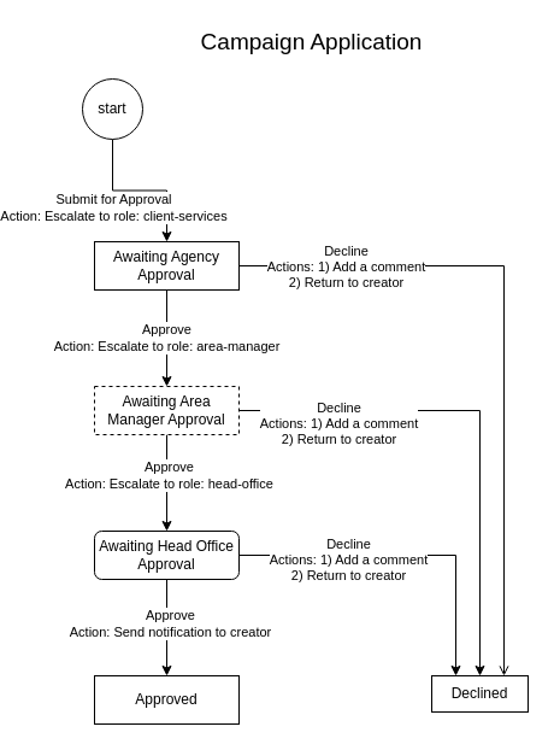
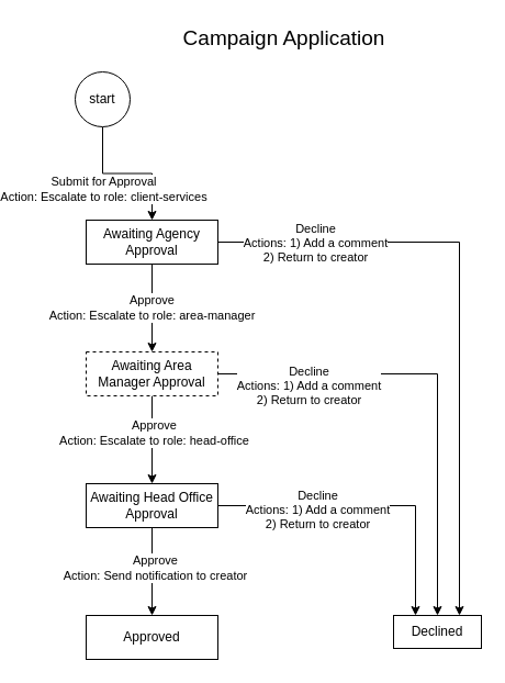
  <mxCell id="0" />
  <mxCell id="1" parent="0" />
  <mxCell id="2" value="Campaign Application" style="text;html=1;strokeColor=none;fillColor=none;align=center;verticalAlign=middle;rounded=0;fontSize=19;" vertex="1" parent="1"><mxGeometry x="180" y="20" width="60" height="30" as="geometry" /></mxCell>
  <mxCell id="3" style="edgeStyle=orthogonalEdgeStyle;rounded=0;orthogonalLoop=1;jettySize=auto;html=1;exitX=0.5;exitY=1;exitDx=0;exitDy=0;entryX=0.5;entryY=0;entryDx=0;entryDy=0;" edge="1" parent="1" source="5" target="9"><mxGeometry relative="1" as="geometry" /></mxCell>
  <mxCell id="4" value="Submit for Approval&lt;br&gt;Action: Escalate to role: client-services" style="edgeLabel;html=1;align=center;verticalAlign=middle;resizable=0;points=[];" vertex="1" connectable="0" parent="3"><mxGeometry x="-0.36" y="-1" relative="1" as="geometry"><mxPoint x="1" y="14" as="offset" /></mxGeometry></mxCell>
  <mxCell id="5" value="start" style="ellipse;whiteSpace=wrap;html=1;" vertex="1" parent="1"><mxGeometry x="20" y="65" width="50" height="50" as="geometry" /></mxCell>
  <mxCell id="6" value="Approve&lt;br&gt;Action: Escalate to role: area-manager" style="edgeStyle=orthogonalEdgeStyle;rounded=0;orthogonalLoop=1;jettySize=auto;html=1;exitX=0.5;exitY=1;exitDx=0;exitDy=0;" edge="1" parent="1" source="9" target="14"><mxGeometry relative="1" as="geometry" /></mxCell>
- <mxCell id="7" style="edgeStyle=orthogonalEdgeStyle;rounded=0;orthogonalLoop=1;jettySize=auto;html=1;exitX=1;exitY=0.5;exitDx=0;exitDy=0;entryX=0.75;entryY=0;entryDx=0;entryDy=0;endArrow=open;" edge="1" parent="1" source="9" target="21"><mxGeometry relative="1" as="geometry" /></mxCell>
+ <mxCell id="7" style="edgeStyle=orthogonalEdgeStyle;rounded=0;orthogonalLoop=1;jettySize=auto;html=1;exitX=1;exitY=0.5;exitDx=0;exitDy=0;entryX=0.75;entryY=0;entryDx=0;entryDy=0;" edge="1" parent="1" source="9" target="21"><mxGeometry relative="1" as="geometry" /></mxCell>
  <mxCell id="8" value="Decline&lt;br&gt;Actions: 1) Add a comment&lt;br&gt;2) Return to creator" style="edgeLabel;html=1;align=center;verticalAlign=middle;resizable=0;points=[];" vertex="1" connectable="0" parent="7"><mxGeometry x="-0.221" y="2" relative="1" as="geometry"><mxPoint x="-130" y="2" as="offset" /></mxGeometry></mxCell>
  <mxCell id="9" value="Awaiting Agency Approval" style="rounded=0;whiteSpace=wrap;html=1;" vertex="1" parent="1"><mxGeometry x="30" y="200" width="120" height="40" as="geometry" /></mxCell>
  <mxCell id="10" style="edgeStyle=orthogonalEdgeStyle;rounded=0;orthogonalLoop=1;jettySize=auto;html=1;exitX=0.5;exitY=1;exitDx=0;exitDy=0;" edge="1" parent="1" source="14" target="19"><mxGeometry relative="1" as="geometry" /></mxCell>
  <mxCell id="11" value="Approve&lt;br style=&quot;border-color: var(--border-color);&quot;&gt;Action: Escalate to role: head-office" style="edgeLabel;html=1;align=center;verticalAlign=middle;resizable=0;points=[];" vertex="1" connectable="0" parent="10"><mxGeometry x="-0.175" y="1" relative="1" as="geometry"><mxPoint as="offset" /></mxGeometry></mxCell>
  <mxCell id="12" style="edgeStyle=orthogonalEdgeStyle;rounded=0;orthogonalLoop=1;jettySize=auto;html=1;exitX=1;exitY=0.5;exitDx=0;exitDy=0;entryX=0.5;entryY=0;entryDx=0;entryDy=0;" edge="1" parent="1" source="14" target="21"><mxGeometry relative="1" as="geometry" /></mxCell>
  <mxCell id="13" value="Decline&lt;br style=&quot;border-color: var(--border-color);&quot;&gt;Actions: 1) Add a comment&lt;br style=&quot;border-color: var(--border-color);&quot;&gt;2) Return to creator" style="edgeLabel;html=1;align=center;verticalAlign=middle;resizable=0;points=[];" vertex="1" connectable="0" parent="12"><mxGeometry x="-0.006" y="1" relative="1" as="geometry"><mxPoint x="-119" y="1" as="offset" /></mxGeometry></mxCell>
  <mxCell id="14" value="Awaiting Area Manager Approval" style="rounded=0;whiteSpace=wrap;html=1;dashed=1;" vertex="1" parent="1"><mxGeometry x="30" y="320" width="120" height="40" as="geometry" /></mxCell>
  <mxCell id="15" style="edgeStyle=orthogonalEdgeStyle;rounded=0;orthogonalLoop=1;jettySize=auto;html=1;exitX=1;exitY=0.5;exitDx=0;exitDy=0;entryX=0.25;entryY=0;entryDx=0;entryDy=0;" edge="1" parent="1" source="19" target="21"><mxGeometry relative="1" as="geometry" /></mxCell>
  <mxCell id="16" value="Decline&lt;br style=&quot;border-color: var(--border-color);&quot;&gt;Actions: 1) Add a comment&lt;br style=&quot;border-color: var(--border-color);&quot;&gt;2) Return to creator" style="edgeLabel;html=1;align=center;verticalAlign=middle;resizable=0;points=[];" vertex="1" connectable="0" parent="15"><mxGeometry x="0.391" y="1" relative="1" as="geometry"><mxPoint x="-91" y="-12" as="offset" /></mxGeometry></mxCell>
  <mxCell id="17" style="edgeStyle=orthogonalEdgeStyle;rounded=0;orthogonalLoop=1;jettySize=auto;html=1;exitX=0.5;exitY=1;exitDx=0;exitDy=0;entryX=0.5;entryY=0;entryDx=0;entryDy=0;" edge="1" parent="1" source="19" target="20"><mxGeometry relative="1" as="geometry" /></mxCell>
  <mxCell id="18" value="Approve&lt;br style=&quot;border-color: var(--border-color);&quot;&gt;Action: Send notification to creator" style="edgeLabel;html=1;align=center;verticalAlign=middle;resizable=0;points=[];" vertex="1" connectable="0" parent="17"><mxGeometry x="-0.1" y="2" relative="1" as="geometry"><mxPoint as="offset" /></mxGeometry></mxCell>
- <mxCell id="19" value="Awaiting Head Office Approval" style="whiteSpace=wrap;html=1;rounded=1;" vertex="1" parent="1"><mxGeometry x="30" y="440" width="120" height="40" as="geometry" /></mxCell>
+ <mxCell id="19" value="Awaiting Head Office Approval" style="rounded=0;whiteSpace=wrap;html=1;" vertex="1" parent="1"><mxGeometry x="30" y="440" width="120" height="40" as="geometry" /></mxCell>
  <mxCell id="20" value="Approved" style="rounded=0;whiteSpace=wrap;html=1;" vertex="1" parent="1"><mxGeometry x="30" y="560" width="120" height="40" as="geometry" /></mxCell>
  <mxCell id="21" value="Declined" style="rounded=0;whiteSpace=wrap;html=1;" vertex="1" parent="1"><mxGeometry x="310" y="560" width="80" height="30" as="geometry" /></mxCell>
